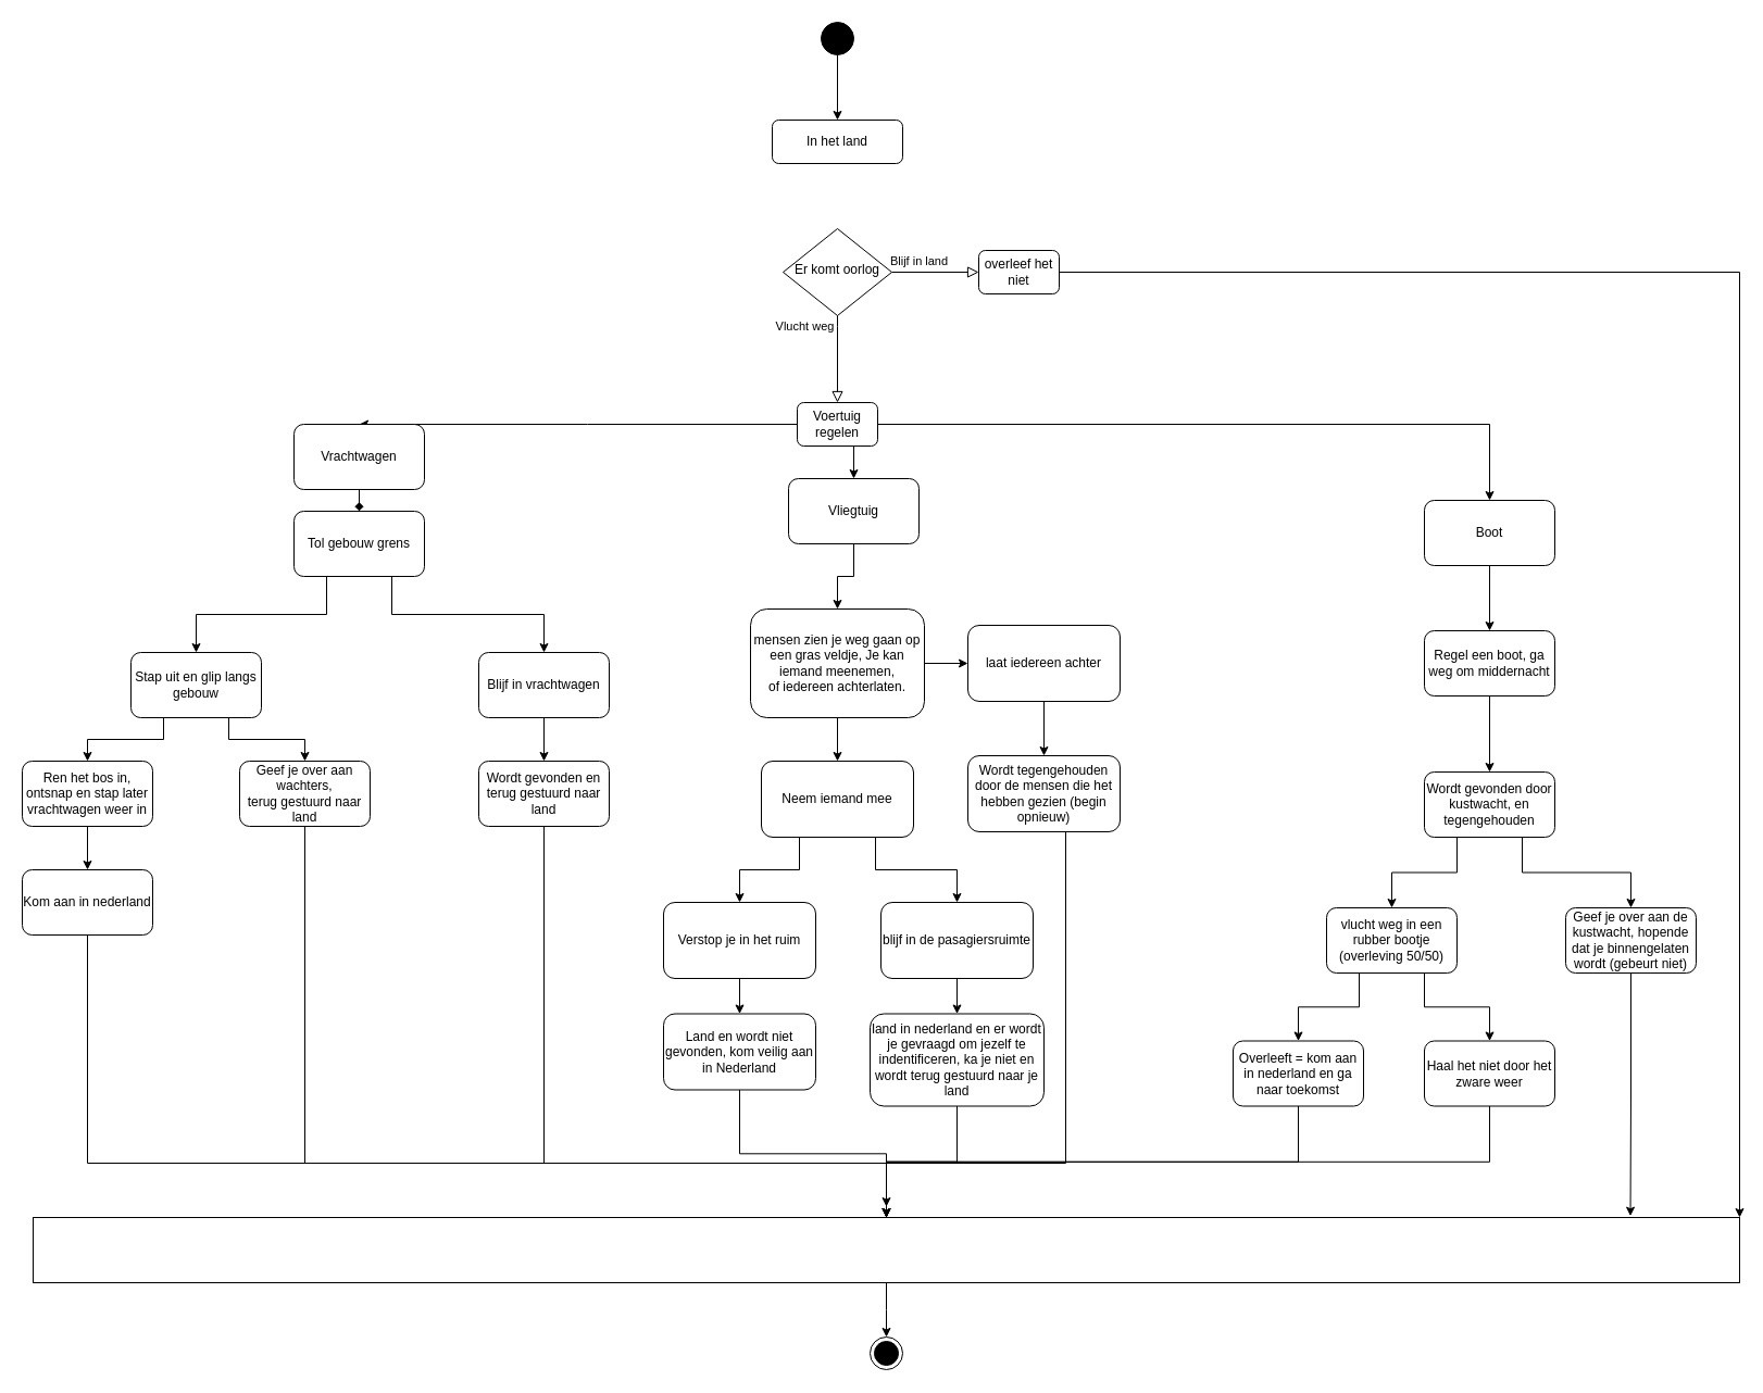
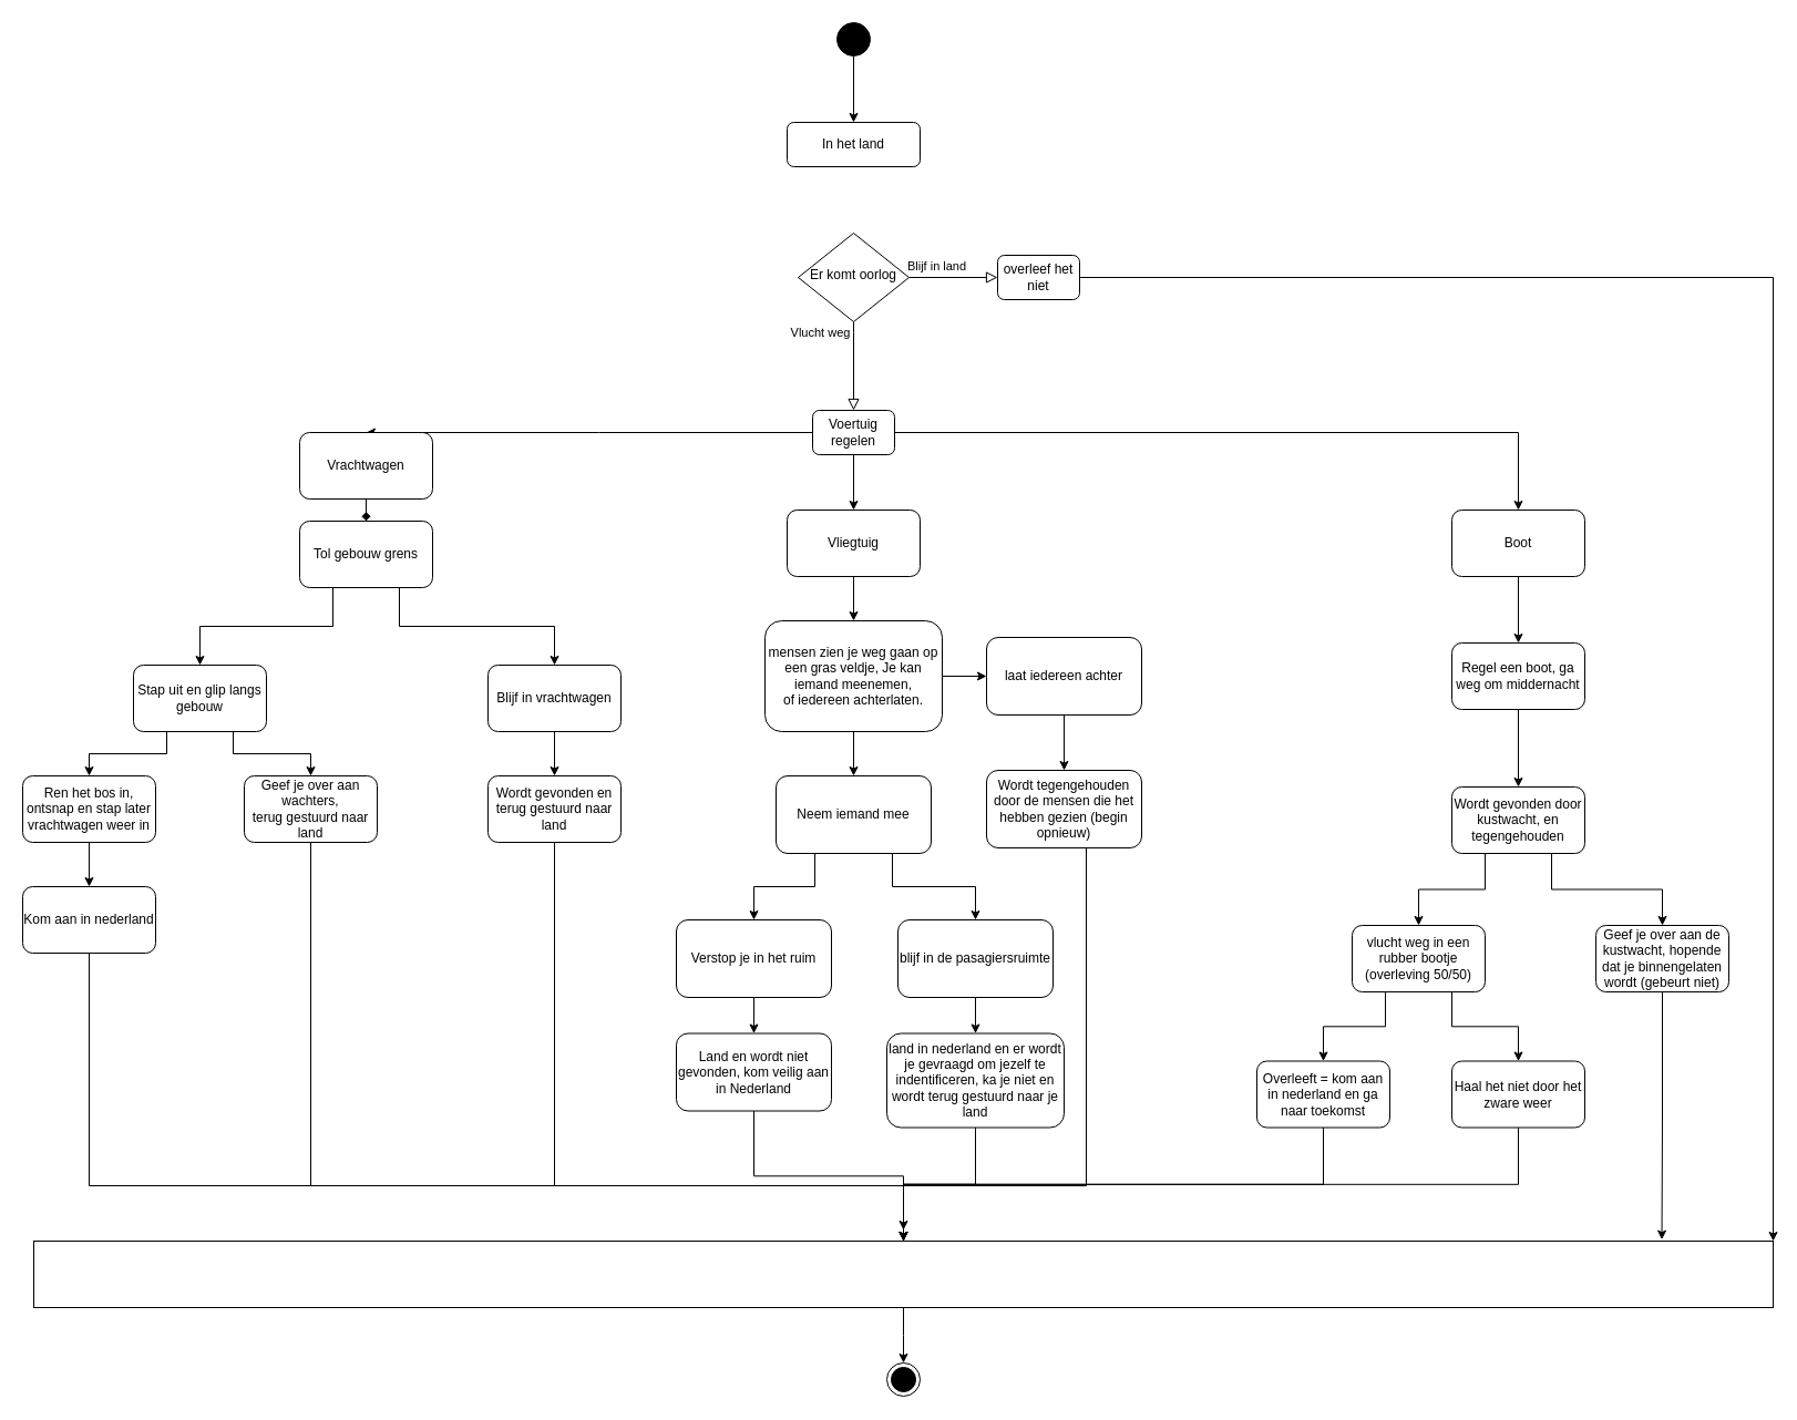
  <mxCell id="0" />
  <mxCell id="1" parent="0" />
  <mxCell id="2" value="In het land" style="rounded=1;whiteSpace=wrap;html=1;fontSize=12;glass=0;strokeWidth=1;shadow=0;" parent="1" vertex="1"><mxGeometry x="710" y="110" width="120" height="40" as="geometry" /></mxCell>
  <mxCell id="3" value="Blijf in land" style="edgeStyle=orthogonalEdgeStyle;rounded=0;html=1;jettySize=auto;orthogonalLoop=1;fontSize=11;endArrow=block;endFill=0;endSize=8;strokeWidth=1;shadow=0;labelBackgroundColor=none;entryX=0;entryY=0.5;entryDx=0;entryDy=0;" parent="1" source="4" target="6" edge="1"><mxGeometry x="-0.363" y="10" relative="1" as="geometry"><mxPoint as="offset" /><mxPoint x="1097" y="380" as="targetPoint" /><Array as="points" /></mxGeometry></mxCell>
  <mxCell id="4" value="Er komt oorlog" style="rhombus;whiteSpace=wrap;html=1;shadow=0;fontFamily=Helvetica;fontSize=12;align=center;strokeWidth=1;spacing=6;spacingTop=-4;" parent="1" vertex="1"><mxGeometry x="720" y="210" width="100" height="80" as="geometry" /></mxCell>
  <mxCell id="5" style="edgeStyle=orthogonalEdgeStyle;rounded=0;orthogonalLoop=1;jettySize=auto;html=1;exitX=1;exitY=0.5;exitDx=0;exitDy=0;entryX=1;entryY=0;entryDx=0;entryDy=0;" parent="1" source="6" target="68" edge="1"><mxGeometry relative="1" as="geometry"><Array as="points"><mxPoint x="1600" y="250" /></Array></mxGeometry></mxCell>
  <mxCell id="6" value="overleef het niet" style="rounded=1;whiteSpace=wrap;html=1;fontSize=12;glass=0;strokeWidth=1;shadow=0;" parent="1" vertex="1"><mxGeometry x="900" y="230" width="74" height="40" as="geometry" /></mxCell>
  <mxCell id="7" value="Vlucht weg" style="edgeStyle=orthogonalEdgeStyle;rounded=0;html=1;jettySize=auto;orthogonalLoop=1;fontSize=11;endArrow=block;endFill=0;endSize=8;strokeWidth=1;shadow=0;labelBackgroundColor=none;exitX=0.5;exitY=1;exitDx=0;exitDy=0;entryX=0.5;entryY=0;entryDx=0;entryDy=0;" parent="1" source="4" target="11" edge="1"><mxGeometry x="-0.75" y="-30" relative="1" as="geometry"><mxPoint as="offset" /><mxPoint x="1020" y="320" as="sourcePoint" /><mxPoint x="840" y="370" as="targetPoint" /><Array as="points"><mxPoint x="770" y="300" /><mxPoint x="770" y="300" /></Array></mxGeometry></mxCell>
  <mxCell id="8" style="edgeStyle=orthogonalEdgeStyle;rounded=0;orthogonalLoop=1;jettySize=auto;html=1;exitX=0.5;exitY=1;exitDx=0;exitDy=0;entryX=0.5;entryY=0;entryDx=0;entryDy=0;" parent="1" source="11" target="15" edge="1"><mxGeometry relative="1" as="geometry"><mxPoint x="900" y="490" as="sourcePoint" /></mxGeometry></mxCell>
  <mxCell id="9" style="edgeStyle=orthogonalEdgeStyle;rounded=0;orthogonalLoop=1;jettySize=auto;html=1;exitX=1;exitY=0.5;exitDx=0;exitDy=0;entryX=0.5;entryY=0;entryDx=0;entryDy=0;" parent="1" source="11" target="17" edge="1"><mxGeometry relative="1" as="geometry"><mxPoint x="1020" y="400" as="sourcePoint" /></mxGeometry></mxCell>
  <mxCell id="10" style="edgeStyle=orthogonalEdgeStyle;rounded=0;orthogonalLoop=1;jettySize=auto;html=1;exitX=0;exitY=0.5;exitDx=0;exitDy=0;entryX=0.5;entryY=0;entryDx=0;entryDy=0;" parent="1" source="11" target="13" edge="1"><mxGeometry relative="1" as="geometry"><Array as="points"><mxPoint x="540" y="390" /></Array></mxGeometry></mxCell>
  <mxCell id="11" value="Voertuig regelen" style="rounded=1;whiteSpace=wrap;html=1;fontSize=12;glass=0;strokeWidth=1;shadow=0;" parent="1" vertex="1"><mxGeometry x="733" y="370" width="74" height="40" as="geometry" /></mxCell>
  <mxCell id="12" style="edgeStyle=orthogonalEdgeStyle;rounded=0;orthogonalLoop=1;jettySize=auto;html=1;exitX=0.5;exitY=1;exitDx=0;exitDy=0;endArrow=diamond;" parent="1" source="13" target="20" edge="1"><mxGeometry relative="1" as="geometry" /></mxCell>
  <mxCell id="13" value="Vrachtwagen" style="rounded=1;whiteSpace=wrap;html=1;" parent="1" vertex="1"><mxGeometry x="270" y="390" width="120" height="60" as="geometry" /></mxCell>
  <mxCell id="14" style="edgeStyle=orthogonalEdgeStyle;rounded=0;orthogonalLoop=1;jettySize=auto;html=1;exitX=0.5;exitY=1;exitDx=0;exitDy=0;" parent="1" source="15" target="34" edge="1"><mxGeometry relative="1" as="geometry" /></mxCell>
- <mxCell id="15" value="Vliegtuig" style="rounded=1;whiteSpace=wrap;html=1;" parent="1" vertex="1"><mxGeometry x="725" y="440" width="120" height="60" as="geometry" /></mxCell>
+ <mxCell id="15" value="Vliegtuig" style="rounded=1;whiteSpace=wrap;html=1;" parent="1" vertex="1"><mxGeometry x="710" y="460" width="120" height="60" as="geometry" /></mxCell>
  <mxCell id="16" style="edgeStyle=orthogonalEdgeStyle;rounded=0;orthogonalLoop=1;jettySize=auto;html=1;exitX=0.5;exitY=1;exitDx=0;exitDy=0;entryX=0.5;entryY=0;entryDx=0;entryDy=0;" parent="1" source="17" target="51" edge="1"><mxGeometry relative="1" as="geometry" /></mxCell>
  <mxCell id="17" value="Boot" style="rounded=1;whiteSpace=wrap;html=1;" parent="1" vertex="1"><mxGeometry x="1310" y="460" width="120" height="60" as="geometry" /></mxCell>
  <mxCell id="18" style="edgeStyle=orthogonalEdgeStyle;rounded=0;orthogonalLoop=1;jettySize=auto;html=1;exitX=0.25;exitY=1;exitDx=0;exitDy=0;" parent="1" source="20" target="23" edge="1"><mxGeometry relative="1" as="geometry"><mxPoint x="230" y="640" as="sourcePoint" /></mxGeometry></mxCell>
  <mxCell id="19" style="edgeStyle=orthogonalEdgeStyle;rounded=0;orthogonalLoop=1;jettySize=auto;html=1;exitX=0.75;exitY=1;exitDx=0;exitDy=0;" parent="1" source="20" target="25" edge="1"><mxGeometry relative="1" as="geometry" /></mxCell>
  <mxCell id="20" value="Tol gebouw grens" style="rounded=1;whiteSpace=wrap;html=1;" parent="1" vertex="1"><mxGeometry x="270" y="470" width="120" height="60" as="geometry" /></mxCell>
  <mxCell id="21" style="edgeStyle=orthogonalEdgeStyle;rounded=0;orthogonalLoop=1;jettySize=auto;html=1;exitX=0.25;exitY=1;exitDx=0;exitDy=0;" parent="1" source="23" target="29" edge="1"><mxGeometry relative="1" as="geometry" /></mxCell>
  <mxCell id="22" style="edgeStyle=orthogonalEdgeStyle;rounded=0;orthogonalLoop=1;jettySize=auto;html=1;exitX=0.75;exitY=1;exitDx=0;exitDy=0;" parent="1" source="23" target="31" edge="1"><mxGeometry relative="1" as="geometry" /></mxCell>
  <mxCell id="23" value="Stap uit en glip langs gebouw" style="rounded=1;whiteSpace=wrap;html=1;" parent="1" vertex="1"><mxGeometry x="120" y="600" width="120" height="60" as="geometry" /></mxCell>
  <mxCell id="24" style="edgeStyle=orthogonalEdgeStyle;rounded=0;orthogonalLoop=1;jettySize=auto;html=1;exitX=0.5;exitY=1;exitDx=0;exitDy=0;" parent="1" source="25" target="27" edge="1"><mxGeometry relative="1" as="geometry" /></mxCell>
  <mxCell id="25" value="Blijf in vrachtwagen" style="rounded=1;whiteSpace=wrap;html=1;" parent="1" vertex="1"><mxGeometry x="440" y="600" width="120" height="60" as="geometry" /></mxCell>
  <mxCell id="26" style="edgeStyle=orthogonalEdgeStyle;rounded=0;orthogonalLoop=1;jettySize=auto;html=1;exitX=0.5;exitY=1;exitDx=0;exitDy=0;" parent="1" source="27" edge="1"><mxGeometry relative="1" as="geometry"><mxPoint x="815" y="1110" as="targetPoint" /><Array as="points"><mxPoint x="500" y="1070" /><mxPoint x="815" y="1070" /></Array></mxGeometry></mxCell>
  <mxCell id="27" value="Wordt gevonden en terug gestuurd naar land" style="rounded=1;whiteSpace=wrap;html=1;" parent="1" vertex="1"><mxGeometry x="440" y="700" width="120" height="60" as="geometry" /></mxCell>
  <mxCell id="28" style="edgeStyle=orthogonalEdgeStyle;rounded=0;orthogonalLoop=1;jettySize=auto;html=1;exitX=0.5;exitY=1;exitDx=0;exitDy=0;" parent="1" source="29" target="70" edge="1"><mxGeometry relative="1" as="geometry" /></mxCell>
  <mxCell id="29" value="Ren het bos in,&lt;br&gt;ontsnap en stap later vrachtwagen weer in" style="rounded=1;whiteSpace=wrap;html=1;" parent="1" vertex="1"><mxGeometry x="20" y="700" width="120" height="60" as="geometry" /></mxCell>
  <mxCell id="30" style="edgeStyle=orthogonalEdgeStyle;rounded=0;orthogonalLoop=1;jettySize=auto;html=1;exitX=0.5;exitY=1;exitDx=0;exitDy=0;" parent="1" source="31" target="68" edge="1"><mxGeometry relative="1" as="geometry"><Array as="points"><mxPoint x="280" y="1070" /><mxPoint x="815" y="1070" /></Array></mxGeometry></mxCell>
  <mxCell id="31" value="Geef je over aan wachters,&lt;br&gt;terug gestuurd naar land" style="rounded=1;whiteSpace=wrap;html=1;" parent="1" vertex="1"><mxGeometry x="220" y="700" width="120" height="60" as="geometry" /></mxCell>
  <mxCell id="32" style="edgeStyle=orthogonalEdgeStyle;rounded=0;orthogonalLoop=1;jettySize=auto;html=1;exitX=0.5;exitY=1;exitDx=0;exitDy=0;" parent="1" source="34" target="37" edge="1"><mxGeometry relative="1" as="geometry" /></mxCell>
  <mxCell id="33" style="edgeStyle=orthogonalEdgeStyle;rounded=0;orthogonalLoop=1;jettySize=auto;html=1;exitX=1;exitY=0.5;exitDx=0;exitDy=0;" parent="1" source="34" target="39" edge="1"><mxGeometry relative="1" as="geometry" /></mxCell>
  <mxCell id="34" value="mensen zien je weg gaan op een gras veldje, Je kan iemand meenemen,&lt;br&gt;of iedereen achterlaten." style="rounded=1;whiteSpace=wrap;html=1;" parent="1" vertex="1"><mxGeometry x="690" y="560" width="160" height="100" as="geometry" /></mxCell>
  <mxCell id="35" style="edgeStyle=orthogonalEdgeStyle;rounded=0;orthogonalLoop=1;jettySize=auto;html=1;exitX=0.25;exitY=1;exitDx=0;exitDy=0;" parent="1" source="37" target="41" edge="1"><mxGeometry relative="1" as="geometry" /></mxCell>
  <mxCell id="36" style="edgeStyle=orthogonalEdgeStyle;rounded=0;orthogonalLoop=1;jettySize=auto;html=1;exitX=0.75;exitY=1;exitDx=0;exitDy=0;" parent="1" source="37" target="43" edge="1"><mxGeometry relative="1" as="geometry" /></mxCell>
  <mxCell id="37" value="Neem iemand mee&lt;br&gt;" style="rounded=1;whiteSpace=wrap;html=1;" parent="1" vertex="1"><mxGeometry x="700" y="700" width="140" height="70" as="geometry" /></mxCell>
  <mxCell id="38" style="edgeStyle=orthogonalEdgeStyle;rounded=0;orthogonalLoop=1;jettySize=auto;html=1;exitX=0.5;exitY=1;exitDx=0;exitDy=0;" parent="1" source="39" target="49" edge="1"><mxGeometry relative="1" as="geometry" /></mxCell>
  <mxCell id="39" value="laat iedereen achter" style="rounded=1;whiteSpace=wrap;html=1;" parent="1" vertex="1"><mxGeometry x="890" y="575" width="140" height="70" as="geometry" /></mxCell>
  <mxCell id="40" style="edgeStyle=orthogonalEdgeStyle;rounded=0;orthogonalLoop=1;jettySize=auto;html=1;exitX=0.5;exitY=1;exitDx=0;exitDy=0;entryX=0.5;entryY=0;entryDx=0;entryDy=0;" parent="1" source="41" target="45" edge="1"><mxGeometry relative="1" as="geometry" /></mxCell>
  <mxCell id="41" value="Verstop je in het ruim" style="rounded=1;whiteSpace=wrap;html=1;" parent="1" vertex="1"><mxGeometry x="610" y="830" width="140" height="70" as="geometry" /></mxCell>
  <mxCell id="42" style="edgeStyle=orthogonalEdgeStyle;rounded=0;orthogonalLoop=1;jettySize=auto;html=1;exitX=0.5;exitY=1;exitDx=0;exitDy=0;" parent="1" source="43" target="47" edge="1"><mxGeometry relative="1" as="geometry" /></mxCell>
  <mxCell id="43" value="blijf in de pasagiersruimte" style="rounded=1;whiteSpace=wrap;html=1;" parent="1" vertex="1"><mxGeometry x="810" y="830" width="140" height="70" as="geometry" /></mxCell>
  <mxCell id="44" style="edgeStyle=orthogonalEdgeStyle;rounded=0;orthogonalLoop=1;jettySize=auto;html=1;exitX=0.5;exitY=1;exitDx=0;exitDy=0;" parent="1" source="45" target="68" edge="1"><mxGeometry relative="1" as="geometry" /></mxCell>
  <mxCell id="45" value="Land en wordt niet gevonden, kom veilig aan in Nederland" style="rounded=1;whiteSpace=wrap;html=1;" parent="1" vertex="1"><mxGeometry x="610" y="932.5" width="140" height="70" as="geometry" /></mxCell>
  <mxCell id="46" style="edgeStyle=orthogonalEdgeStyle;rounded=0;orthogonalLoop=1;jettySize=auto;html=1;exitX=0.5;exitY=1;exitDx=0;exitDy=0;" parent="1" source="47" target="68" edge="1"><mxGeometry relative="1" as="geometry" /></mxCell>
  <mxCell id="47" value="land in nederland en er wordt je gevraagd om jezelf te indentificeren, ka je niet en wordt terug gestuurd naar je land" style="rounded=1;whiteSpace=wrap;html=1;" parent="1" vertex="1"><mxGeometry x="800" y="932.5" width="160" height="85" as="geometry" /></mxCell>
  <mxCell id="48" style="edgeStyle=orthogonalEdgeStyle;rounded=0;orthogonalLoop=1;jettySize=auto;html=1;exitX=0.5;exitY=1;exitDx=0;exitDy=0;entryX=0.5;entryY=0;entryDx=0;entryDy=0;" parent="1" source="49" target="68" edge="1"><mxGeometry relative="1" as="geometry"><Array as="points"><mxPoint x="980" y="765" /><mxPoint x="980" y="1070" /><mxPoint x="815" y="1070" /></Array></mxGeometry></mxCell>
  <mxCell id="49" value="Wordt tegengehouden door de mensen die het hebben gezien (begin opnieuw)" style="rounded=1;whiteSpace=wrap;html=1;" parent="1" vertex="1"><mxGeometry x="890" y="695" width="140" height="70" as="geometry" /></mxCell>
  <mxCell id="50" style="edgeStyle=orthogonalEdgeStyle;rounded=0;orthogonalLoop=1;jettySize=auto;html=1;exitX=0.5;exitY=1;exitDx=0;exitDy=0;" parent="1" source="51" target="54" edge="1"><mxGeometry relative="1" as="geometry" /></mxCell>
  <mxCell id="51" value="Regel een boot, ga weg om middernacht" style="rounded=1;whiteSpace=wrap;html=1;" parent="1" vertex="1"><mxGeometry x="1310" y="580" width="120" height="60" as="geometry" /></mxCell>
  <mxCell id="52" style="edgeStyle=orthogonalEdgeStyle;rounded=0;orthogonalLoop=1;jettySize=auto;html=1;exitX=0.25;exitY=1;exitDx=0;exitDy=0;" parent="1" source="54" target="57" edge="1"><mxGeometry relative="1" as="geometry" /></mxCell>
  <mxCell id="53" style="edgeStyle=orthogonalEdgeStyle;rounded=0;orthogonalLoop=1;jettySize=auto;html=1;exitX=0.75;exitY=1;exitDx=0;exitDy=0;" parent="1" source="54" target="59" edge="1"><mxGeometry relative="1" as="geometry" /></mxCell>
  <mxCell id="54" value="Wordt gevonden door kustwacht, en tegengehouden" style="rounded=1;whiteSpace=wrap;html=1;" parent="1" vertex="1"><mxGeometry x="1310" y="710" width="120" height="60" as="geometry" /></mxCell>
  <mxCell id="55" style="edgeStyle=orthogonalEdgeStyle;rounded=0;orthogonalLoop=1;jettySize=auto;html=1;exitX=0.25;exitY=1;exitDx=0;exitDy=0;" parent="1" source="57" target="61" edge="1"><mxGeometry relative="1" as="geometry" /></mxCell>
  <mxCell id="56" style="edgeStyle=orthogonalEdgeStyle;rounded=0;orthogonalLoop=1;jettySize=auto;html=1;exitX=0.75;exitY=1;exitDx=0;exitDy=0;" parent="1" source="57" target="63" edge="1"><mxGeometry relative="1" as="geometry" /></mxCell>
  <mxCell id="57" value="vlucht weg in een rubber bootje&lt;br&gt;(overleving 50/50)" style="rounded=1;whiteSpace=wrap;html=1;" parent="1" vertex="1"><mxGeometry x="1220" y="835" width="120" height="60" as="geometry" /></mxCell>
  <mxCell id="58" style="edgeStyle=orthogonalEdgeStyle;rounded=0;orthogonalLoop=1;jettySize=auto;html=1;exitX=0.5;exitY=1;exitDx=0;exitDy=0;entryX=0.936;entryY=-0.023;entryDx=0;entryDy=0;entryPerimeter=0;" parent="1" source="59" target="68" edge="1"><mxGeometry relative="1" as="geometry" /></mxCell>
  <mxCell id="59" value="Geef je over aan de kustwacht, hopende dat je binnengelaten wordt (gebeurt niet)" style="rounded=1;whiteSpace=wrap;html=1;" parent="1" vertex="1"><mxGeometry x="1440" y="835" width="120" height="60" as="geometry" /></mxCell>
  <mxCell id="60" style="edgeStyle=orthogonalEdgeStyle;rounded=0;orthogonalLoop=1;jettySize=auto;html=1;exitX=0.5;exitY=1;exitDx=0;exitDy=0;" parent="1" source="61" target="68" edge="1"><mxGeometry relative="1" as="geometry" /></mxCell>
  <mxCell id="61" value="Overleeft = kom aan in nederland en ga naar toekomst" style="rounded=1;whiteSpace=wrap;html=1;" parent="1" vertex="1"><mxGeometry x="1134" y="957.5" width="120" height="60" as="geometry" /></mxCell>
  <mxCell id="62" style="edgeStyle=orthogonalEdgeStyle;rounded=0;orthogonalLoop=1;jettySize=auto;html=1;exitX=0.5;exitY=1;exitDx=0;exitDy=0;" parent="1" source="63" target="68" edge="1"><mxGeometry relative="1" as="geometry" /></mxCell>
  <mxCell id="63" value="Haal het niet door het zware weer" style="rounded=1;whiteSpace=wrap;html=1;" parent="1" vertex="1"><mxGeometry x="1310" y="957.5" width="120" height="60" as="geometry" /></mxCell>
  <mxCell id="64" value="" style="ellipse;html=1;shape=endState;fillColor=strokeColor;" parent="1" vertex="1"><mxGeometry x="800" y="1230" width="30" height="30" as="geometry" /></mxCell>
  <mxCell id="65" style="edgeStyle=orthogonalEdgeStyle;rounded=0;orthogonalLoop=1;jettySize=auto;html=1;exitX=0.5;exitY=1;exitDx=0;exitDy=0;entryX=0.5;entryY=0;entryDx=0;entryDy=0;" parent="1" source="66" target="2" edge="1"><mxGeometry relative="1" as="geometry" /></mxCell>
  <mxCell id="66" value="" style="ellipse;fillColor=strokeColor;" parent="1" vertex="1"><mxGeometry x="755" y="20" width="30" height="30" as="geometry" /></mxCell>
  <mxCell id="67" style="edgeStyle=orthogonalEdgeStyle;rounded=0;orthogonalLoop=1;jettySize=auto;html=1;exitX=0.5;exitY=1;exitDx=0;exitDy=0;" parent="1" source="68" edge="1"><mxGeometry relative="1" as="geometry"><mxPoint x="815" y="1230" as="targetPoint" /></mxGeometry></mxCell>
  <mxCell id="68" value="" style="rounded=0;whiteSpace=wrap;html=1;" parent="1" vertex="1"><mxGeometry x="30" y="1120" width="1570" height="60" as="geometry" /></mxCell>
  <mxCell id="69" style="edgeStyle=orthogonalEdgeStyle;rounded=0;orthogonalLoop=1;jettySize=auto;html=1;exitX=0.5;exitY=1;exitDx=0;exitDy=0;entryX=0.5;entryY=0;entryDx=0;entryDy=0;" parent="1" source="70" target="68" edge="1"><mxGeometry relative="1" as="geometry"><Array as="points"><mxPoint x="80" y="1070" /><mxPoint x="815" y="1070" /></Array></mxGeometry></mxCell>
  <mxCell id="70" value="Kom aan in nederland" style="rounded=1;whiteSpace=wrap;html=1;" parent="1" vertex="1"><mxGeometry x="20" y="800" width="120" height="60" as="geometry" /></mxCell>
